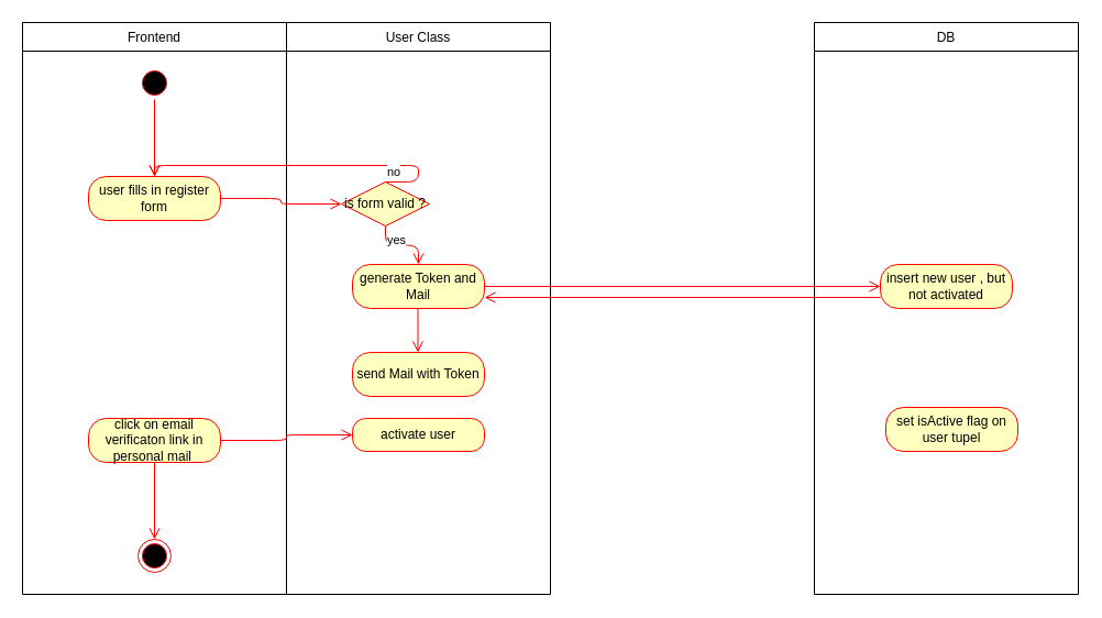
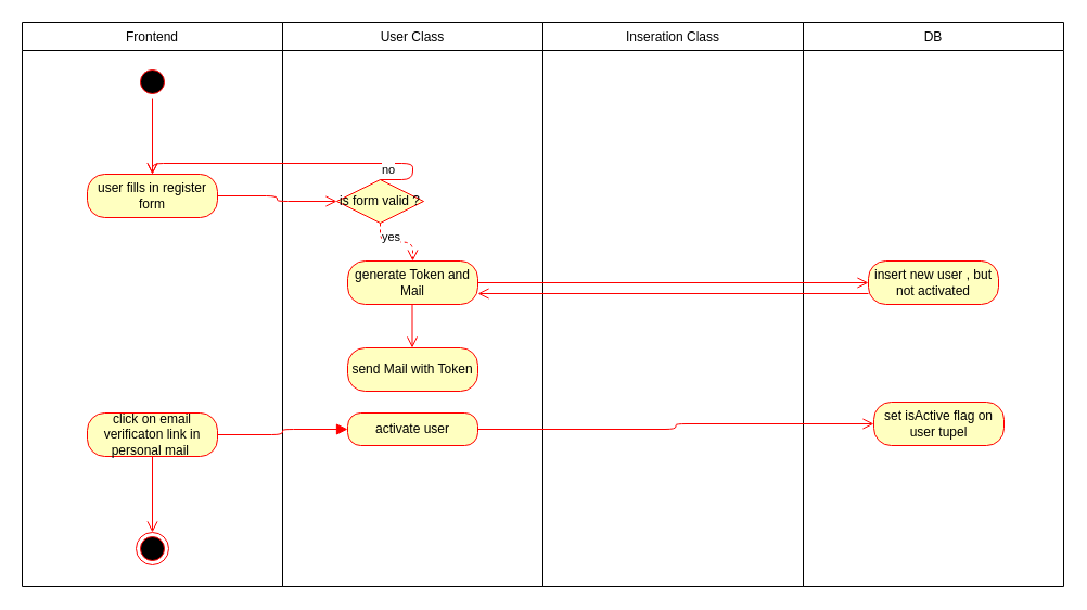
  <mxCell id="0" />
  <mxCell id="1" parent="0" />
  <mxCell id="2" value="Frontend" style="swimlane;fontStyle=0;childLayout=stackLayout;horizontal=1;startSize=26;fillColor=none;horizontalStack=0;resizeParent=1;resizeParentMax=0;resizeLast=0;collapsible=1;marginBottom=0;" parent="1" vertex="1"><mxGeometry x="20" y="20" width="240" height="520" as="geometry"><mxRectangle x="40" y="40" width="80" height="26" as="alternateBounds" /></mxGeometry></mxCell>
  <mxCell id="3" value="" style="ellipse;html=1;shape=startState;fillColor=#000000;strokeColor=#ff0000;" parent="1" vertex="1"><mxGeometry x="125" y="60" width="30" height="30" as="geometry" /></mxCell>
  <mxCell id="4" value="" style="edgeStyle=orthogonalEdgeStyle;html=1;verticalAlign=bottom;endArrow=open;endSize=8;strokeColor=#ff0000;entryX=0.5;entryY=0;entryDx=0;entryDy=0;" parent="1" source="3" target="5" edge="1"><mxGeometry relative="1" as="geometry"><mxPoint x="145" y="150" as="targetPoint" /></mxGeometry></mxCell>
  <mxCell id="5" value="user fills in register form" style="rounded=1;whiteSpace=wrap;html=1;arcSize=40;fontColor=#000000;fillColor=#ffffc0;strokeColor=#ff0000;" parent="1" vertex="1"><mxGeometry x="80" y="160" width="120" height="40" as="geometry" /></mxCell>
  <mxCell id="6" value="click on email verificaton link in personal mail&amp;nbsp;" style="rounded=1;whiteSpace=wrap;html=1;arcSize=40;fontColor=#000000;fillColor=#ffffc0;strokeColor=#ff0000;" parent="1" vertex="1"><mxGeometry x="80" y="380" width="120" height="40" as="geometry" /></mxCell>
  <mxCell id="7" value="" style="edgeStyle=orthogonalEdgeStyle;html=1;verticalAlign=bottom;endArrow=open;endSize=8;strokeColor=#ff0000;entryX=0.5;entryY=0;entryDx=0;entryDy=0;" parent="1" source="6" target="11" edge="1"><mxGeometry relative="1" as="geometry"><mxPoint x="140" y="460" as="targetPoint" /></mxGeometry></mxCell>
  <mxCell id="8" value="User Class" style="swimlane;fontStyle=0;childLayout=stackLayout;horizontal=1;startSize=26;fillColor=none;horizontalStack=0;resizeParent=1;resizeParentMax=0;resizeLast=0;collapsible=1;marginBottom=0;" parent="1" vertex="1"><mxGeometry x="260" y="20" width="240" height="520" as="geometry"><mxRectangle x="280" y="40" width="90" height="26" as="alternateBounds" /></mxGeometry></mxCell>
+ <mxCell id="9" value="Inseration Class" style="swimlane;fontStyle=0;childLayout=stackLayout;horizontal=1;startSize=26;fillColor=none;horizontalStack=0;resizeParent=1;resizeParentMax=0;resizeLast=0;collapsible=1;marginBottom=0;" parent="1" vertex="1"><mxGeometry x="500" y="20" width="240" height="520" as="geometry"><mxRectangle x="520" y="40" width="50" height="26" as="alternateBounds" /></mxGeometry></mxCell>
  <mxCell id="10" value="DB" style="swimlane;fontStyle=0;childLayout=stackLayout;horizontal=1;startSize=26;fillColor=none;horizontalStack=0;resizeParent=1;resizeParentMax=0;resizeLast=0;collapsible=1;marginBottom=0;" parent="1" vertex="1"><mxGeometry x="740" y="20" width="240" height="520" as="geometry"><mxRectangle x="760" y="40" width="50" height="26" as="alternateBounds" /></mxGeometry></mxCell>
  <mxCell id="11" value="" style="ellipse;html=1;shape=endState;fillColor=#000000;strokeColor=#ff0000;" parent="1" vertex="1"><mxGeometry x="125" y="490" width="30" height="30" as="geometry" /></mxCell>
  <mxCell id="12" value="is form valid ?" style="rhombus;whiteSpace=wrap;html=1;fillColor=#ffffc0;strokeColor=#ff0000;" vertex="1" parent="1"><mxGeometry x="310" y="165" width="80" height="40" as="geometry" /></mxCell>
  <mxCell id="13" value="no" style="edgeStyle=orthogonalEdgeStyle;html=1;align=left;verticalAlign=bottom;endArrow=open;endSize=8;strokeColor=#ff0000;entryX=0.5;entryY=0;entryDx=0;entryDy=0;exitX=0.5;exitY=0;exitDx=0;exitDy=0;" edge="1" source="12" parent="1" target="5"><mxGeometry x="-1" relative="1" as="geometry"><mxPoint x="500" y="410" as="targetPoint" /><Array as="points"><mxPoint x="380" y="150" /><mxPoint x="140" y="150" /></Array></mxGeometry></mxCell>
- <mxCell id="14" value="yes" style="edgeStyle=orthogonalEdgeStyle;html=1;align=left;verticalAlign=top;endArrow=open;endSize=8;strokeColor=#ff0000;entryX=0.5;entryY=0;entryDx=0;entryDy=0;" edge="1" source="12" parent="1" target="16"><mxGeometry x="-1" relative="1" as="geometry"><mxPoint x="390" y="360" as="targetPoint" /><Array as="points" /></mxGeometry></mxCell>
+ <mxCell id="14" value="yes" style="edgeStyle=orthogonalEdgeStyle;html=1;align=left;verticalAlign=top;endArrow=open;endSize=8;strokeColor=#ff0000;entryX=0.5;entryY=0;entryDx=0;entryDy=0;dashed=1;" edge="1" source="12" parent="1" target="16"><mxGeometry x="-1" relative="1" as="geometry"><mxPoint x="390" y="360" as="targetPoint" /><Array as="points" /></mxGeometry></mxCell>
  <mxCell id="15" value="" style="edgeStyle=orthogonalEdgeStyle;html=1;verticalAlign=bottom;endArrow=open;endSize=8;strokeColor=#ff0000;exitX=1;exitY=0.5;exitDx=0;exitDy=0;entryX=0;entryY=0.5;entryDx=0;entryDy=0;" edge="1" parent="1" source="5" target="12"><mxGeometry relative="1" as="geometry"><mxPoint x="310" y="180" as="targetPoint" /><mxPoint x="210" y="270" as="sourcePoint" /></mxGeometry></mxCell>
  <mxCell id="16" value="generate Token and Mail" style="rounded=1;whiteSpace=wrap;html=1;arcSize=40;fontColor=#000000;fillColor=#ffffc0;strokeColor=#ff0000;" vertex="1" parent="1"><mxGeometry x="320" y="240" width="120" height="40" as="geometry" /></mxCell>
  <mxCell id="17" value="send Mail with Token" style="rounded=1;whiteSpace=wrap;html=1;arcSize=40;fontColor=#000000;fillColor=#ffffc0;strokeColor=#ff0000;" vertex="1" parent="1"><mxGeometry x="320" y="320" width="120" height="40" as="geometry" /></mxCell>
  <mxCell id="18" value="" style="edgeStyle=orthogonalEdgeStyle;html=1;align=left;verticalAlign=top;endArrow=open;endSize=8;strokeColor=#ff0000;entryX=0.5;entryY=0;entryDx=0;entryDy=0;" edge="1" parent="1"><mxGeometry x="-1" relative="1" as="geometry"><mxPoint x="379.5" y="320" as="targetPoint" /><mxPoint x="379.5" y="280" as="sourcePoint" /><Array as="points" /></mxGeometry></mxCell>
  <mxCell id="19" value="insert new user , but not activated" style="rounded=1;whiteSpace=wrap;html=1;arcSize=40;fontColor=#000000;fillColor=#ffffc0;strokeColor=#ff0000;" vertex="1" parent="1"><mxGeometry x="800" y="240" width="120" height="40" as="geometry" /></mxCell>
  <mxCell id="20" value="" style="edgeStyle=orthogonalEdgeStyle;html=1;align=left;verticalAlign=top;endArrow=open;endSize=8;strokeColor=#ff0000;exitX=1;exitY=0.5;exitDx=0;exitDy=0;entryX=0;entryY=0.5;entryDx=0;entryDy=0;" edge="1" parent="1" source="16" target="19"><mxGeometry x="-1" relative="1" as="geometry"><mxPoint x="780" y="260" as="targetPoint" /><mxPoint x="389.5" y="290" as="sourcePoint" /><Array as="points" /></mxGeometry></mxCell>
  <mxCell id="21" value="" style="edgeStyle=orthogonalEdgeStyle;html=1;align=left;verticalAlign=top;endArrow=open;endSize=8;strokeColor=#ff0000;exitX=0;exitY=0.75;exitDx=0;exitDy=0;entryX=1;entryY=0.75;entryDx=0;entryDy=0;" edge="1" parent="1" source="19" target="16"><mxGeometry x="-1" relative="1" as="geometry"><mxPoint x="590" y="520" as="targetPoint" /><mxPoint x="450" y="270" as="sourcePoint" /><Array as="points" /></mxGeometry></mxCell>
  <mxCell id="22" value="activate user" style="rounded=1;whiteSpace=wrap;html=1;arcSize=40;fontColor=#000000;fillColor=#ffffc0;strokeColor=#ff0000;" vertex="1" parent="1"><mxGeometry x="320" y="380" width="120" height="30" as="geometry" /></mxCell>
- <mxCell id="23" value="" style="edgeStyle=orthogonalEdgeStyle;html=1;verticalAlign=bottom;endArrow=open;endSize=8;strokeColor=#ff0000;entryX=0;entryY=0.5;entryDx=0;entryDy=0;exitX=1;exitY=0.5;exitDx=0;exitDy=0;" edge="1" parent="1" source="6" target="22"><mxGeometry relative="1" as="geometry"><mxPoint x="150" y="470" as="targetPoint" /><mxPoint x="150" y="430" as="sourcePoint" /></mxGeometry></mxCell>
+ <mxCell id="23" value="" style="edgeStyle=orthogonalEdgeStyle;html=1;verticalAlign=bottom;endArrow=block;endSize=8;strokeColor=#ff0000;entryX=0;entryY=0.5;entryDx=0;entryDy=0;exitX=1;exitY=0.5;exitDx=0;exitDy=0;" edge="1" parent="1" source="6" target="22"><mxGeometry relative="1" as="geometry"><mxPoint x="150" y="470" as="targetPoint" /><mxPoint x="150" y="430" as="sourcePoint" /></mxGeometry></mxCell>
  <mxCell id="24" value="set isActive flag on user tupel" style="rounded=1;whiteSpace=wrap;html=1;arcSize=40;fontColor=#000000;fillColor=#ffffc0;strokeColor=#ff0000;" vertex="1" parent="1"><mxGeometry x="805" y="370" width="120" height="40" as="geometry" /></mxCell>
+ <mxCell id="25" value="" style="edgeStyle=orthogonalEdgeStyle;html=1;verticalAlign=bottom;endArrow=open;endSize=8;strokeColor=#ff0000;entryX=0;entryY=0.5;entryDx=0;entryDy=0;exitX=1;exitY=0.5;exitDx=0;exitDy=0;" edge="1" parent="1" source="22" target="24"><mxGeometry relative="1" as="geometry"><mxPoint x="330" y="410" as="targetPoint" /><mxPoint x="210" y="410" as="sourcePoint" /></mxGeometry></mxCell>
